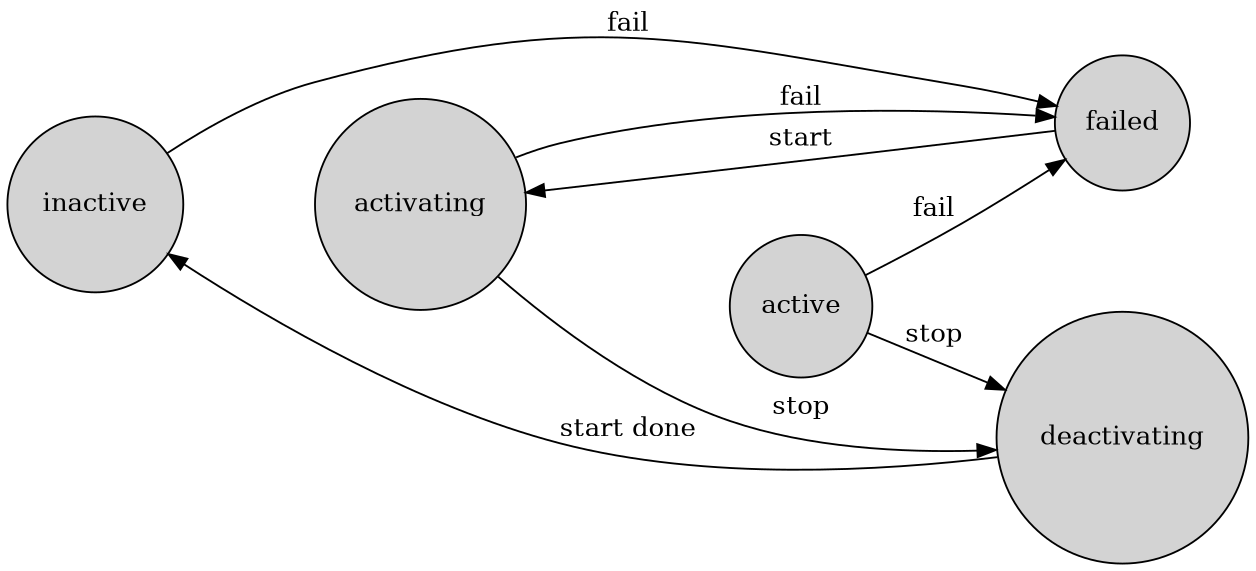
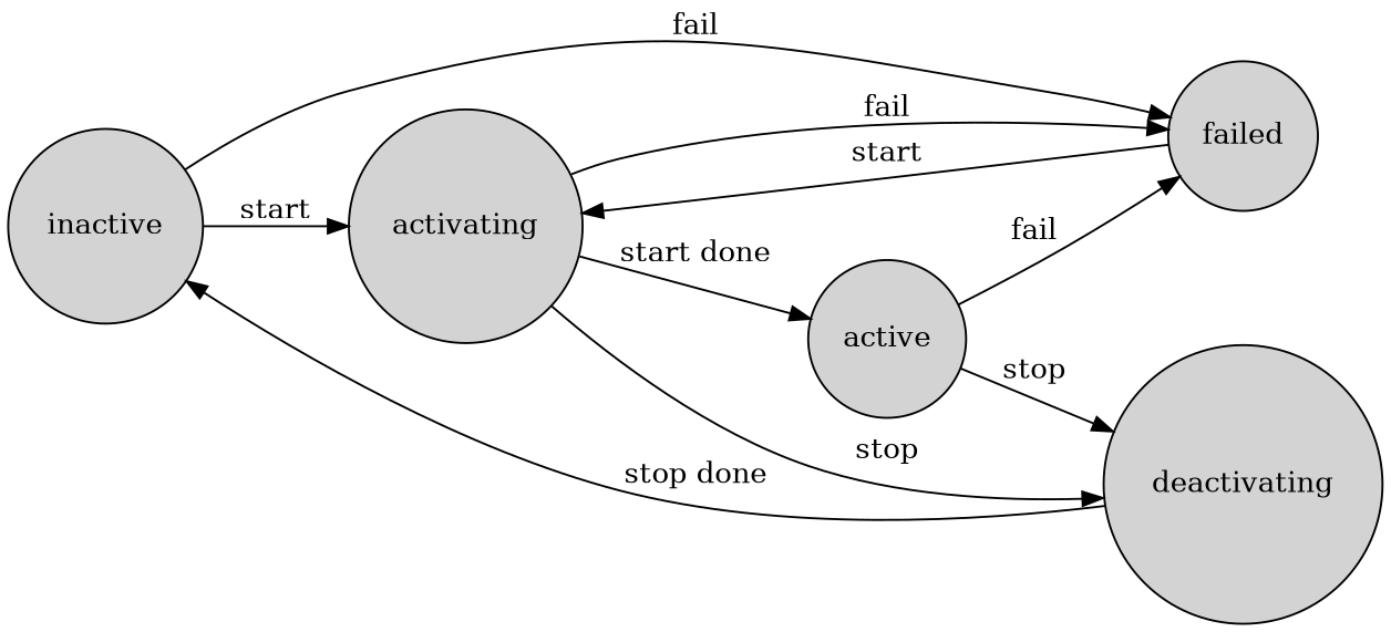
  digraph {
    rankdir=LR
    node [fillcolor=lightgray shape=circle style=filled]
    n1 [label=inactive]
    n2 [label=activating]
    n3 [label=failed]
    n4 [label=active]
    n5 [label=deactivating]
+   n1 -> n2 [label=start]
    n1 -> n3 [label=fail]
    n2 -> n3 [label=fail]
+   n2 -> n4 [label="start done"]
    n2 -> n5 [label=stop]
    n3 -> n2 [label=start]
    n4 -> n3 [label=fail]
    n4 -> n5 [label=stop]
-   n5 -> n1 [label="start done"]
+   n5 -> n1 [label="stop done"]
  }
